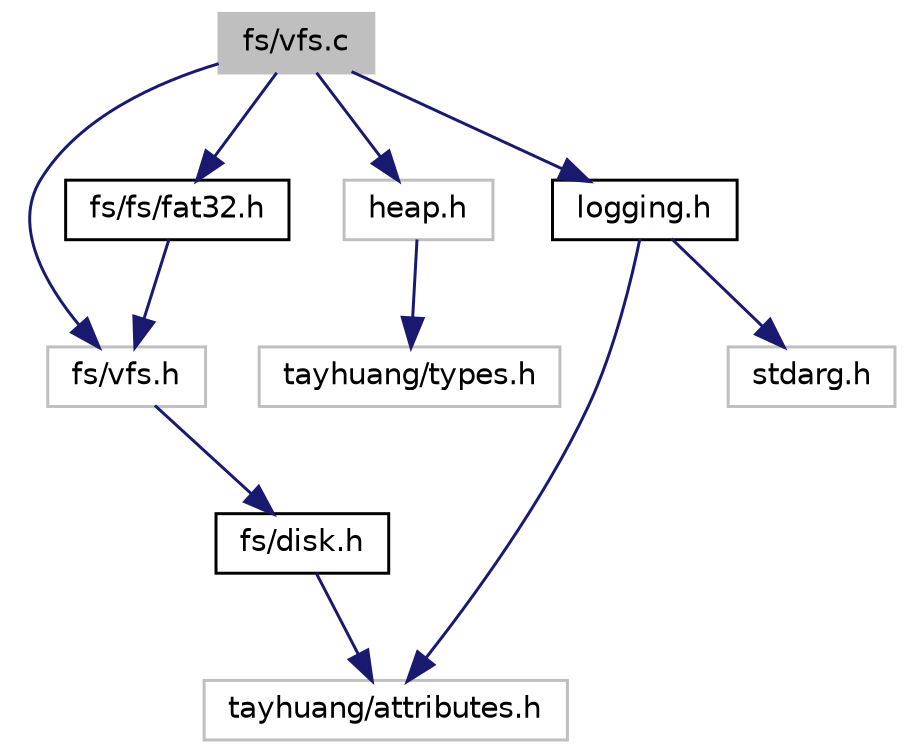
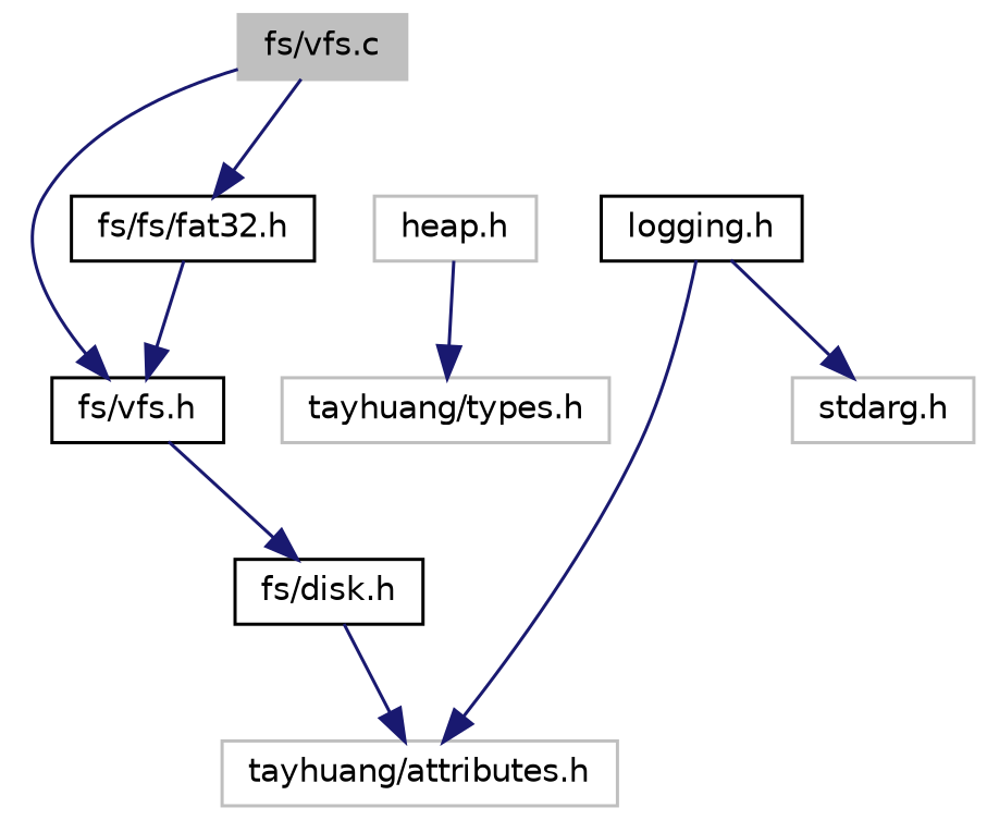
  digraph {
    node [color=grey75 fillcolor=white fontname=Helvetica fontsize=10 shape=record style=filled]
    edge [color=midnightblue fontname=Helvetica fontsize=10 labelfontname=Helvetica labelfontsize=10 style=solid]
    n1 [fillcolor=grey75 fontcolor=black height=0.2 label="fs/vfs.c" width=0.4]
-   n2 [height=0.2 label="fs/vfs.h" width=0.4]
+   n2 [color=black height=0.2 label="fs/vfs.h" width=0.4]
    n3 [color=black height=0.2 label="fs/fs/fat32.h" width=0.4]
    n4 [height=0.2 label="heap.h" width=0.4]
    n5 [color=black height=0.2 label="logging.h" width=0.4]
    n6 [color=black height=0.2 label="fs/disk.h" width=0.4]
    n7 [height=0.2 label="tayhuang/types.h" width=0.4]
    n8 [height=0.2 label="tayhuang/attributes.h" width=0.4]
    n9 [height=0.2 label="stdarg.h" width=0.4]
    n1 -> n2
    n1 -> n3
-   n1 -> n4
-   n1 -> n5
    n2 -> n6
    n3 -> n2
    n4 -> n7
    n5 -> n8
    n5 -> n9
    n6 -> n8
  }
